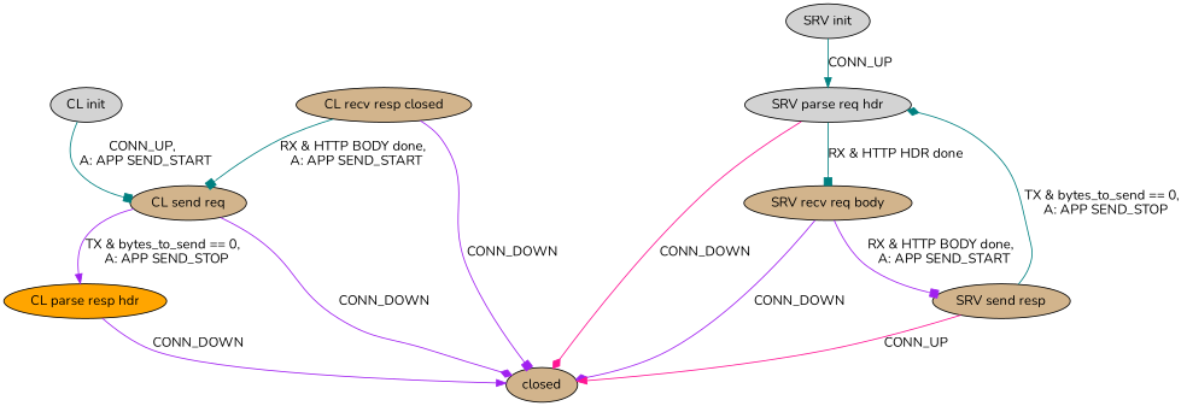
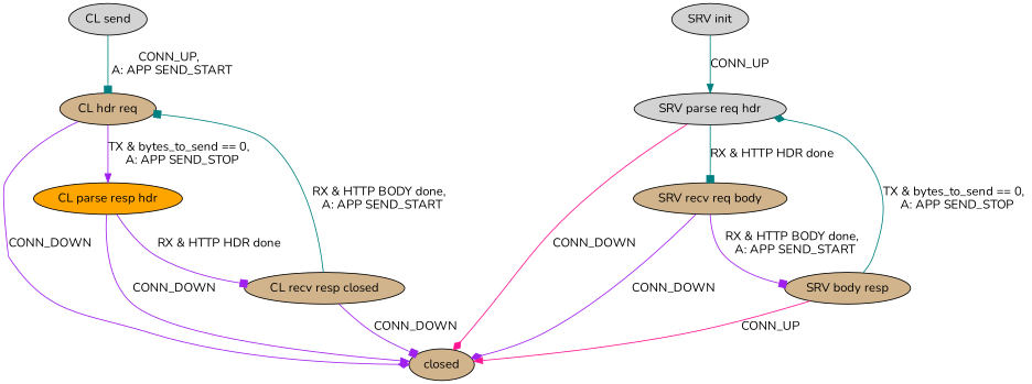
  digraph {
    fontname=Nunito
    nodesep=0.9
    splines=true
    node [fillcolor=tan fontname=Nunito style=filled]
    edge [arrowhead=box color=purple fontname=Nunito]
-   n1 [fillcolor=lightgrey label="CL init"]
-   n2 [label="CL send req"]
+   n1 [fillcolor=lightgrey label="CL send"]
+   n2 [label="CL hdr req"]
    n3 [fillcolor=orange label="CL parse resp hdr"]
    closed
    n5 [label="CL recv resp closed"]
    n6 [fillcolor=lightgrey label="SRV init"]
    n7 [fillcolor=lightgrey label="SRV parse req hdr"]
    n8 [label="SRV recv req body"]
-   n9 [label="SRV send resp"]
+   n9 [label="SRV body resp"]
    n1 -> n2 [color=teal label="CONN_UP, \n A: APP SEND_START"]
    n2 -> n3 [arrowhead=normal label="TX & bytes_to_send == 0, \n A: APP SEND_STOP"]
    n2 -> closed [arrowhead=diamond label=CONN_DOWN]
    n3 -> closed [arrowhead=normal label=CONN_DOWN]
+   n3 -> n5 [label="RX & HTTP HDR done"]
    n5 -> n2 [color=teal label="RX & HTTP BODY done, \n A: APP SEND_START"]
    n5 -> closed [label=CONN_DOWN]
    n6 -> n7 [arrowhead=normal color=teal label=CONN_UP]
    n7 -> closed [arrowhead=diamond color=deeppink label=CONN_DOWN]
    n7 -> n8 [color=teal label="RX & HTTP HDR done"]
    n8 -> closed [arrowhead=diamond label=CONN_DOWN]
    n8 -> n9 [label="RX & HTTP BODY done, \n A: APP SEND_START"]
    n9 -> closed [arrowhead=normal color=deeppink label=CONN_UP]
    n9 -> n7 [arrowhead=diamond color=teal label="TX & bytes_to_send == 0, \n A: APP SEND_STOP"]
  }
